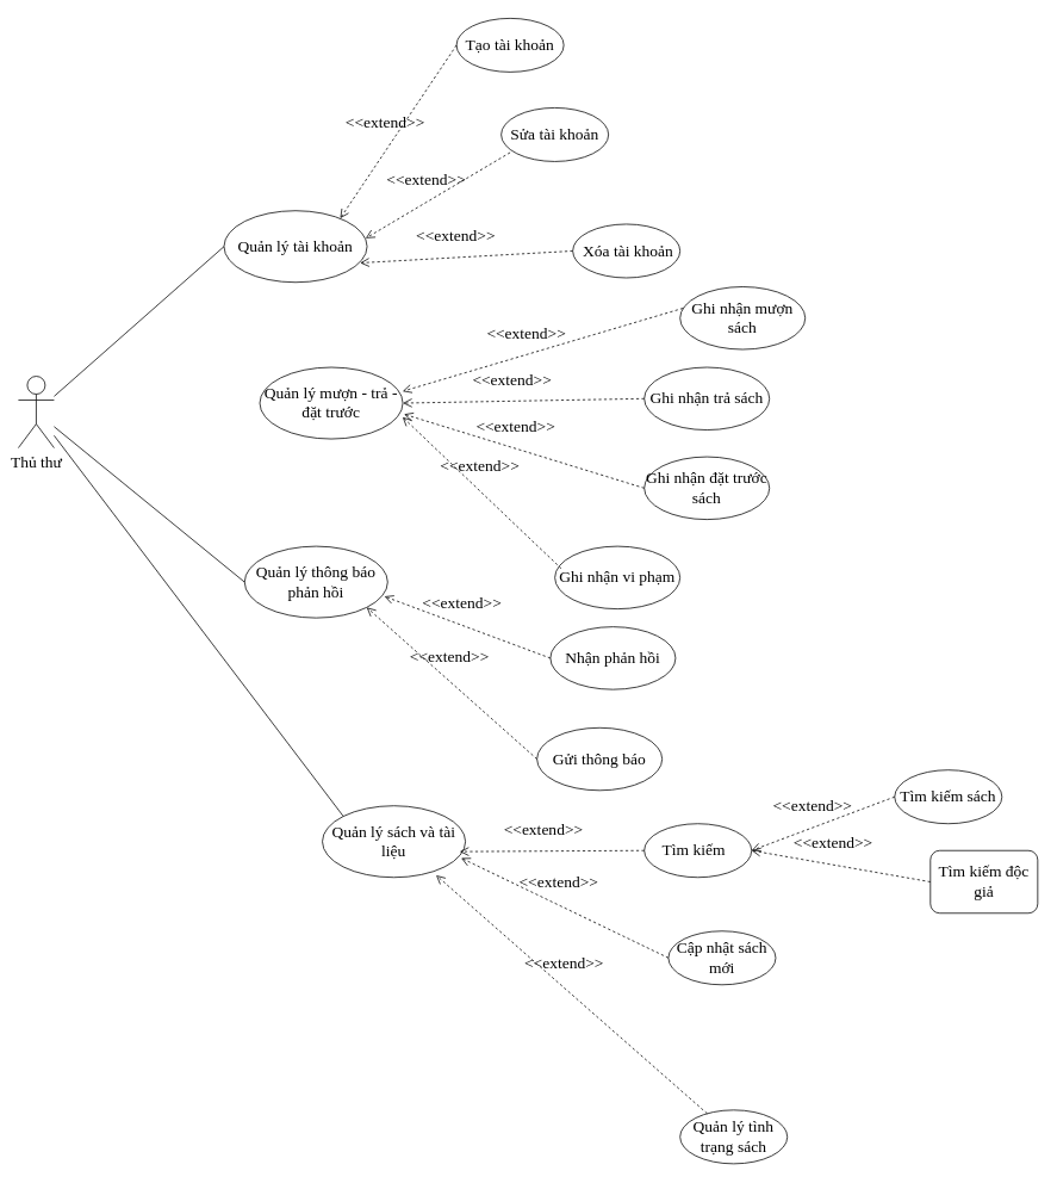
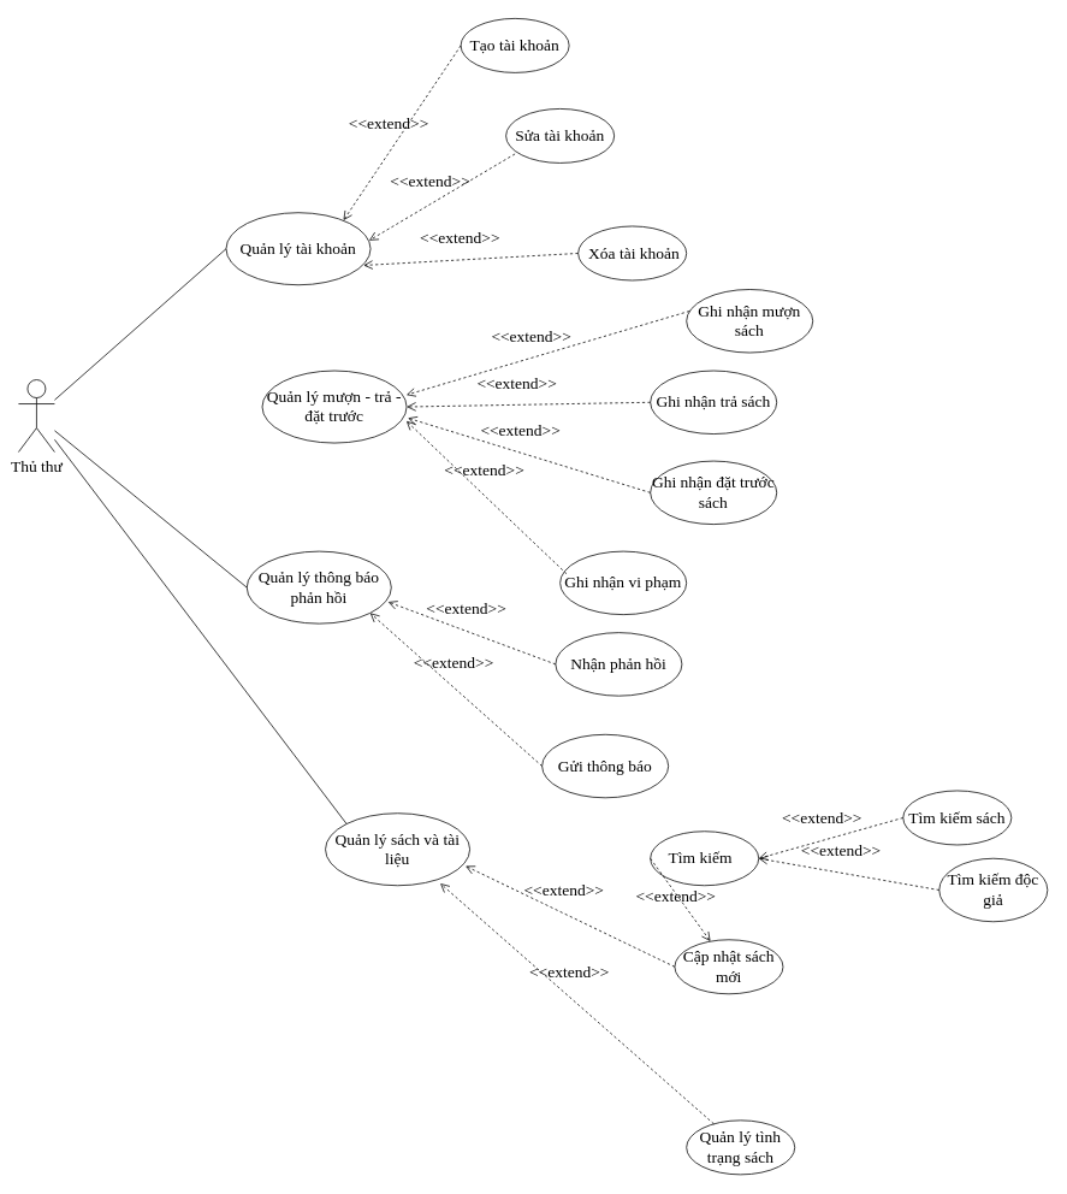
  <mxCell id="0" />
  <mxCell id="1" parent="0" />
  <mxCell id="2" value="&lt;font style=&quot;font-size: 18px;&quot; face=&quot;Times New Roman&quot;&gt;Thủ thư&lt;/font&gt;" style="shape=umlActor;verticalLabelPosition=bottom;verticalAlign=top;html=1;outlineConnect=0;" vertex="1" parent="1"><mxGeometry y="420" width="40" height="80" as="geometry" x="20" /></mxCell>
  <mxCell id="3" value="&lt;font style=&quot;font-size: 18px;&quot; face=&quot;Times New Roman&quot;&gt;Quản lý tài khoản&lt;/font&gt;" style="ellipse;whiteSpace=wrap;html=1;" vertex="1" parent="1"><mxGeometry x="250" y="235" width="160" height="80" as="geometry" /></mxCell>
  <mxCell id="4" value="&lt;font style=&quot;font-size: 18px;&quot; face=&quot;Times New Roman&quot;&gt;Tạo tài khoản&lt;/font&gt;" style="ellipse;whiteSpace=wrap;html=1;" vertex="1" parent="1"><mxGeometry x="510" y="20" width="120" height="60" as="geometry" /></mxCell>
  <mxCell id="5" value="&lt;font style=&quot;font-size: 18px;&quot; face=&quot;Times New Roman&quot;&gt;Sửa tài khoản&lt;/font&gt;" style="ellipse;whiteSpace=wrap;html=1;" vertex="1" parent="1"><mxGeometry x="560" y="120" width="120" height="60" as="geometry" /></mxCell>
  <mxCell id="6" value="&lt;font style=&quot;font-size: 18px;&quot; face=&quot;Times New Roman&quot;&gt;&amp;nbsp;Xóa tài khoản&lt;/font&gt;" style="ellipse;whiteSpace=wrap;html=1;" vertex="1" parent="1"><mxGeometry x="640" y="250" width="120" height="60" as="geometry" /></mxCell>
  <mxCell id="7" value="&lt;font style=&quot;font-size: 18px;&quot; face=&quot;Times New Roman&quot;&gt;&amp;lt;&amp;lt;extend&amp;gt;&amp;gt;&lt;/font&gt;" style="endArrow=open;startArrow=none;endFill=0;startFill=0;endSize=8;html=1;verticalAlign=bottom;dashed=1;labelBackgroundColor=none;rounded=0;exitX=0;exitY=0.5;exitDx=0;exitDy=0;entryX=0.812;entryY=0.107;entryDx=0;entryDy=0;entryPerimeter=0;" edge="1" parent="1" source="4" target="3"><mxGeometry x="0.099" y="-10" width="160" relative="1" as="geometry"><mxPoint x="240" y="80" as="sourcePoint" /><mxPoint x="360" y="170" as="targetPoint" /><mxPoint as="offset" /></mxGeometry></mxCell>
  <mxCell id="8" value="&lt;font style=&quot;font-size: 18px;&quot; face=&quot;Times New Roman&quot;&gt;&amp;lt;&amp;lt;extend&amp;gt;&amp;gt;&lt;/font&gt;" style="endArrow=open;startArrow=none;endFill=0;startFill=0;endSize=8;html=1;verticalAlign=bottom;dashed=1;labelBackgroundColor=none;rounded=0;exitX=0.083;exitY=0.833;exitDx=0;exitDy=0;entryX=0.99;entryY=0.385;entryDx=0;entryDy=0;entryPerimeter=0;exitPerimeter=0;" edge="1" parent="1" source="5" target="3"><mxGeometry x="0.099" y="-10" width="160" relative="1" as="geometry"><mxPoint x="434" y="310" as="sourcePoint" /><mxPoint x="360" y="499" as="targetPoint" /><mxPoint as="offset" /></mxGeometry></mxCell>
  <mxCell id="9" value="&lt;font style=&quot;font-size: 18px;&quot; face=&quot;Times New Roman&quot;&gt;&amp;lt;&amp;lt;extend&amp;gt;&amp;gt;&lt;/font&gt;" style="endArrow=open;startArrow=none;endFill=0;startFill=0;endSize=8;html=1;verticalAlign=bottom;dashed=1;labelBackgroundColor=none;rounded=0;exitX=0;exitY=0.5;exitDx=0;exitDy=0;entryX=0.951;entryY=0.729;entryDx=0;entryDy=0;entryPerimeter=0;" edge="1" parent="1" source="6" target="3"><mxGeometry x="0.099" y="-10" width="160" relative="1" as="geometry"><mxPoint x="594" y="300" as="sourcePoint" /><mxPoint x="520" y="489" as="targetPoint" /><mxPoint as="offset" /></mxGeometry></mxCell>
  <mxCell id="10" value="" style="endArrow=none;html=1;rounded=0;entryX=0;entryY=0.5;entryDx=0;entryDy=0;" edge="1" parent="1" source="2" target="3"><mxGeometry width="50" height="50" relative="1" as="geometry"><mxPoint x="410" y="400" as="sourcePoint" /><mxPoint x="460" y="350" as="targetPoint" /></mxGeometry></mxCell>
  <mxCell id="11" value="&lt;font face=&quot;Times New Roman&quot;&gt;&lt;span style=&quot;font-size: 18px;&quot;&gt;Quản lý mượn - trả - đặt trước&lt;/span&gt;&lt;/font&gt;" style="ellipse;whiteSpace=wrap;html=1;" vertex="1" parent="1"><mxGeometry x="290" y="410" width="160" height="80" as="geometry" /></mxCell>
  <mxCell id="12" value="&lt;font style=&quot;font-size: 18px;&quot; face=&quot;Times New Roman&quot;&gt;Quản lý sách và tài liệu&lt;/font&gt;" style="ellipse;whiteSpace=wrap;html=1;" vertex="1" parent="1"><mxGeometry x="360" y="900" width="160" height="80" as="geometry" /></mxCell>
  <mxCell id="13" value="&lt;font face=&quot;Times New Roman&quot;&gt;&lt;span style=&quot;font-size: 18px;&quot;&gt;Quản lý thông báo phản hồi&lt;/span&gt;&lt;/font&gt;" style="ellipse;whiteSpace=wrap;html=1;" vertex="1" parent="1"><mxGeometry x="273" y="610" width="160" height="80" as="geometry" /></mxCell>
  <mxCell id="14" value="" style="endArrow=none;html=1;rounded=0;entryX=0;entryY=0.5;entryDx=0;entryDy=0;" edge="1" parent="1" source="2" target="13"><mxGeometry width="50" height="50" relative="1" as="geometry"><mxPoint x="410" y="500" as="sourcePoint" /><mxPoint x="460" y="450" as="targetPoint" /></mxGeometry></mxCell>
  <mxCell id="15" value="" style="endArrow=none;html=1;rounded=0;entryX=0;entryY=0;entryDx=0;entryDy=0;" edge="1" parent="1" source="2" target="12"><mxGeometry width="50" height="50" relative="1" as="geometry"><mxPoint x="410" y="500" as="sourcePoint" /><mxPoint x="460" y="450" as="targetPoint" /></mxGeometry></mxCell>
  <mxCell id="16" value="&lt;font face=&quot;Times New Roman&quot;&gt;&lt;span style=&quot;font-size: 18px;&quot;&gt;Tìm kiếm&amp;nbsp;&amp;nbsp;&lt;/span&gt;&lt;/font&gt;" style="ellipse;whiteSpace=wrap;html=1;" vertex="1" parent="1"><mxGeometry x="720" y="920" width="120" height="60" as="geometry" /></mxCell>
- <mxCell id="17" value="&lt;font style=&quot;font-size: 18px;&quot; face=&quot;Times New Roman&quot;&gt;&amp;lt;&amp;lt;extend&amp;gt;&amp;gt;&lt;/font&gt;" style="endArrow=open;startArrow=none;endFill=0;startFill=0;endSize=8;html=1;verticalAlign=bottom;dashed=1;labelBackgroundColor=none;rounded=0;exitX=0;exitY=0.5;exitDx=0;exitDy=0;entryX=0.96;entryY=0.64;entryDx=0;entryDy=0;entryPerimeter=0;" edge="1" parent="1" source="16" target="12"><mxGeometry x="0.099" y="-10" width="160" relative="1" as="geometry"><mxPoint x="557.92" y="878" as="sourcePoint" /><mxPoint x="350" y="870" as="targetPoint" /><mxPoint as="offset" /></mxGeometry></mxCell>
+ <mxCell id="17" value="&lt;font style=&quot;font-size: 18px;&quot; face=&quot;Times New Roman&quot;&gt;&amp;lt;&amp;lt;extend&amp;gt;&amp;gt;&lt;/font&gt;" style="endArrow=open;startArrow=none;endFill=0;startFill=0;endSize=8;html=1;verticalAlign=bottom;dashed=1;labelBackgroundColor=none;rounded=0;exitX=0;exitY=0.5;exitDx=0;exitDy=0;" edge="1" parent="1" source="16" target="18"><mxGeometry x="0.099" y="-10" width="160" relative="1" as="geometry"><mxPoint x="557.92" y="878" as="sourcePoint" /><mxPoint x="350" y="870" as="targetPoint" /><mxPoint as="offset" /></mxGeometry></mxCell>
  <mxCell id="18" value="&lt;font face=&quot;Times New Roman&quot;&gt;&lt;span style=&quot;font-size: 18px;&quot;&gt;Cập nhật sách mới&lt;/span&gt;&lt;/font&gt;" style="ellipse;whiteSpace=wrap;html=1;" vertex="1" parent="1"><mxGeometry x="747" y="1040" width="120" height="60" as="geometry" /></mxCell>
  <mxCell id="19" value="&lt;font face=&quot;Times New Roman&quot;&gt;&lt;span style=&quot;font-size: 18px;&quot;&gt;Quản lý tình trạng sách&lt;/span&gt;&lt;/font&gt;" style="ellipse;whiteSpace=wrap;html=1;" vertex="1" parent="1"><mxGeometry x="760" y="1240" width="120" height="60" as="geometry" /></mxCell>
  <mxCell id="20" value="&lt;font style=&quot;font-size: 18px;&quot; face=&quot;Times New Roman&quot;&gt;&amp;lt;&amp;lt;extend&amp;gt;&amp;gt;&lt;/font&gt;" style="endArrow=open;startArrow=none;endFill=0;startFill=0;endSize=8;html=1;verticalAlign=bottom;dashed=1;labelBackgroundColor=none;rounded=0;exitX=0;exitY=0.5;exitDx=0;exitDy=0;entryX=0.97;entryY=0.73;entryDx=0;entryDy=0;entryPerimeter=0;" edge="1" parent="1" source="18" target="12"><mxGeometry x="0.099" y="-10" width="160" relative="1" as="geometry"><mxPoint x="466" y="989" as="sourcePoint" /><mxPoint x="260" y="930" as="targetPoint" /><mxPoint as="offset" /></mxGeometry></mxCell>
  <mxCell id="21" value="&lt;font style=&quot;font-size: 18px;&quot; face=&quot;Times New Roman&quot;&gt;&amp;lt;&amp;lt;extend&amp;gt;&amp;gt;&lt;/font&gt;" style="endArrow=open;startArrow=none;endFill=0;startFill=0;endSize=8;html=1;verticalAlign=bottom;dashed=1;labelBackgroundColor=none;rounded=0;entryX=0.795;entryY=0.97;entryDx=0;entryDy=0;entryPerimeter=0;" edge="1" parent="1" source="19" target="12"><mxGeometry x="0.099" y="-10" width="160" relative="1" as="geometry"><mxPoint x="396" y="1069" as="sourcePoint" /><mxPoint x="190" y="1010" as="targetPoint" /><mxPoint as="offset" /></mxGeometry></mxCell>
  <mxCell id="22" value="&lt;font face=&quot;Times New Roman&quot;&gt;&lt;span style=&quot;font-size: 18px;&quot;&gt;Ghi nhận mượn sách&lt;/span&gt;&lt;/font&gt;" style="ellipse;whiteSpace=wrap;html=1;" vertex="1" parent="1"><mxGeometry x="760" y="320" width="140" height="70" as="geometry" /></mxCell>
  <mxCell id="23" value="&lt;font face=&quot;Times New Roman&quot;&gt;&lt;span style=&quot;font-size: 18px;&quot;&gt;Ghi nhận trả sách&lt;/span&gt;&lt;/font&gt;" style="ellipse;whiteSpace=wrap;html=1;" vertex="1" parent="1"><mxGeometry x="720" y="410" width="140" height="70" as="geometry" /></mxCell>
  <mxCell id="24" value="&lt;font face=&quot;Times New Roman&quot;&gt;&lt;span style=&quot;font-size: 18px;&quot;&gt;Ghi nhận vi phạm&lt;/span&gt;&lt;/font&gt;" style="ellipse;whiteSpace=wrap;html=1;" vertex="1" parent="1"><mxGeometry x="620" y="610" width="140" height="70" as="geometry" /></mxCell>
  <mxCell id="25" value="&lt;font style=&quot;font-size: 18px;&quot; face=&quot;Times New Roman&quot;&gt;&amp;lt;&amp;lt;extend&amp;gt;&amp;gt;&lt;/font&gt;" style="endArrow=open;startArrow=none;endFill=0;startFill=0;endSize=8;html=1;verticalAlign=bottom;dashed=1;labelBackgroundColor=none;rounded=0;exitX=0.023;exitY=0.343;exitDx=0;exitDy=0;entryX=0.998;entryY=0.335;entryDx=0;entryDy=0;entryPerimeter=0;exitPerimeter=0;" edge="1" parent="1" source="22" target="11"><mxGeometry x="0.099" y="-10" width="160" relative="1" as="geometry"><mxPoint x="818" y="322" as="sourcePoint" /><mxPoint x="580" y="310" as="targetPoint" /><mxPoint as="offset" /></mxGeometry></mxCell>
  <mxCell id="26" value="&lt;font style=&quot;font-size: 18px;&quot; face=&quot;Times New Roman&quot;&gt;&amp;lt;&amp;lt;extend&amp;gt;&amp;gt;&lt;/font&gt;" style="endArrow=open;startArrow=none;endFill=0;startFill=0;endSize=8;html=1;verticalAlign=bottom;dashed=1;labelBackgroundColor=none;rounded=0;exitX=0;exitY=0.5;exitDx=0;exitDy=0;entryX=1;entryY=0.5;entryDx=0;entryDy=0;" edge="1" parent="1" source="23" target="11"><mxGeometry x="0.099" y="-10" width="160" relative="1" as="geometry"><mxPoint x="798" y="472" as="sourcePoint" /><mxPoint x="560" y="460" as="targetPoint" /><mxPoint as="offset" /></mxGeometry></mxCell>
  <mxCell id="27" value="&lt;font style=&quot;font-size: 18px;&quot; face=&quot;Times New Roman&quot;&gt;&amp;lt;&amp;lt;extend&amp;gt;&amp;gt;&lt;/font&gt;" style="endArrow=open;startArrow=none;endFill=0;startFill=0;endSize=8;html=1;verticalAlign=bottom;dashed=1;labelBackgroundColor=none;rounded=0;exitX=0.051;exitY=0.354;exitDx=0;exitDy=0;entryX=0.998;entryY=0.695;entryDx=0;entryDy=0;entryPerimeter=0;exitPerimeter=0;" edge="1" parent="1" source="24" target="11"><mxGeometry x="0.099" y="-10" width="160" relative="1" as="geometry"><mxPoint x="778" y="522" as="sourcePoint" /><mxPoint x="540" y="510" as="targetPoint" /><mxPoint as="offset" /><Array as="points"><mxPoint x="580" y="590" /></Array></mxGeometry></mxCell>
  <mxCell id="28" value="&lt;font face=&quot;Times New Roman&quot;&gt;&lt;span style=&quot;font-size: 18px;&quot;&gt;Ghi nhận đặt trước sách&lt;/span&gt;&lt;/font&gt;" style="ellipse;whiteSpace=wrap;html=1;" vertex="1" parent="1"><mxGeometry x="720" y="510" width="140" height="70" as="geometry" /></mxCell>
  <mxCell id="29" value="&lt;font style=&quot;font-size: 18px;&quot; face=&quot;Times New Roman&quot;&gt;&amp;lt;&amp;lt;extend&amp;gt;&amp;gt;&lt;/font&gt;" style="endArrow=open;startArrow=none;endFill=0;startFill=0;endSize=8;html=1;verticalAlign=bottom;dashed=1;labelBackgroundColor=none;rounded=0;exitX=0;exitY=0.5;exitDx=0;exitDy=0;entryX=1.008;entryY=0.655;entryDx=0;entryDy=0;entryPerimeter=0;" edge="1" parent="1" source="28" target="11"><mxGeometry x="0.099" y="-10" width="160" relative="1" as="geometry"><mxPoint x="960" y="450" as="sourcePoint" /><mxPoint x="690" y="455" as="targetPoint" /><mxPoint as="offset" /></mxGeometry></mxCell>
  <mxCell id="30" value="&lt;font face=&quot;Times New Roman&quot;&gt;&lt;span style=&quot;font-size: 18px;&quot;&gt;Nhận phản hồi&lt;/span&gt;&lt;/font&gt;" style="ellipse;whiteSpace=wrap;html=1;" vertex="1" parent="1"><mxGeometry x="615" y="700" width="140" height="70" as="geometry" /></mxCell>
  <mxCell id="31" value="&lt;font style=&quot;font-size: 18px;&quot; face=&quot;Times New Roman&quot;&gt;&amp;lt;&amp;lt;extend&amp;gt;&amp;gt;&lt;/font&gt;" style="endArrow=open;startArrow=none;endFill=0;startFill=0;endSize=8;html=1;verticalAlign=bottom;dashed=1;labelBackgroundColor=none;rounded=0;exitX=0;exitY=0.5;exitDx=0;exitDy=0;entryX=0.977;entryY=0.7;entryDx=0;entryDy=0;entryPerimeter=0;" edge="1" parent="1" source="30" target="13"><mxGeometry x="0.099" y="-10" width="160" relative="1" as="geometry"><mxPoint x="1007" y="804" as="sourcePoint" /><mxPoint x="390" y="675" as="targetPoint" /><mxPoint as="offset" /><Array as="points" /></mxGeometry></mxCell>
- <mxCell id="32" value="&lt;font face=&quot;Times New Roman&quot;&gt;&lt;span style=&quot;font-size: 18px;&quot;&gt;Tìm kiếm sách&lt;/span&gt;&lt;/font&gt;" style="ellipse;whiteSpace=wrap;html=1;" vertex="1" parent="1"><mxGeometry x="1000" y="860" width="120" height="60" as="geometry" /></mxCell>
- <mxCell id="33" value="&lt;font face=&quot;Times New Roman&quot;&gt;&lt;span style=&quot;font-size: 18px;&quot;&gt;Tìm kiếm độc giả&lt;/span&gt;&lt;/font&gt;" style="whiteSpace=wrap;html=1;rounded=1;" vertex="1" parent="1"><mxGeometry x="1040" y="950" width="120" height="70" as="geometry" /></mxCell>
+ <mxCell id="32" value="&lt;font face=&quot;Times New Roman&quot;&gt;&lt;span style=&quot;font-size: 18px;&quot;&gt;Tìm kiếm sách&lt;/span&gt;&lt;/font&gt;" style="ellipse;whiteSpace=wrap;html=1;" vertex="1" parent="1"><mxGeometry x="1000" y="875" width="120" height="60" as="geometry" /></mxCell>
+ <mxCell id="33" value="&lt;font face=&quot;Times New Roman&quot;&gt;&lt;span style=&quot;font-size: 18px;&quot;&gt;Tìm kiếm độc giả&lt;/span&gt;&lt;/font&gt;" style="ellipse;whiteSpace=wrap;html=1;" vertex="1" parent="1"><mxGeometry x="1040" y="950" width="120" height="70" as="geometry" /></mxCell>
  <mxCell id="34" value="&lt;font style=&quot;font-size: 18px;&quot; face=&quot;Times New Roman&quot;&gt;&amp;lt;&amp;lt;extend&amp;gt;&amp;gt;&lt;/font&gt;" style="endArrow=open;startArrow=none;endFill=0;startFill=0;endSize=8;html=1;verticalAlign=bottom;dashed=1;labelBackgroundColor=none;rounded=0;exitX=0;exitY=0.5;exitDx=0;exitDy=0;entryX=1;entryY=0.5;entryDx=0;entryDy=0;" edge="1" parent="1" source="32" target="16"><mxGeometry x="0.099" y="-10" width="160" relative="1" as="geometry"><mxPoint x="650" y="930" as="sourcePoint" /><mxPoint x="550" y="870" as="targetPoint" /><mxPoint as="offset" /><Array as="points" /></mxGeometry></mxCell>
  <mxCell id="35" value="&lt;font style=&quot;font-size: 18px;&quot; face=&quot;Times New Roman&quot;&gt;&amp;lt;&amp;lt;extend&amp;gt;&amp;gt;&lt;/font&gt;" style="endArrow=open;startArrow=none;endFill=0;startFill=0;endSize=8;html=1;verticalAlign=bottom;dashed=1;labelBackgroundColor=none;rounded=0;exitX=0;exitY=0.5;exitDx=0;exitDy=0;entryX=1;entryY=0.5;entryDx=0;entryDy=0;" edge="1" parent="1" source="33" target="16"><mxGeometry x="0.099" y="-10" width="160" relative="1" as="geometry"><mxPoint x="990" y="1060" as="sourcePoint" /><mxPoint x="890" y="1000" as="targetPoint" /><mxPoint as="offset" /><Array as="points" /></mxGeometry></mxCell>
  <mxCell id="36" value="&lt;font face=&quot;Times New Roman&quot;&gt;&lt;span style=&quot;font-size: 18px;&quot;&gt;Gửi thông báo&lt;/span&gt;&lt;/font&gt;" style="ellipse;whiteSpace=wrap;html=1;" vertex="1" parent="1"><mxGeometry x="600" y="812.8" width="140" height="70" as="geometry" /></mxCell>
  <mxCell id="37" value="&lt;font style=&quot;font-size: 18px;&quot; face=&quot;Times New Roman&quot;&gt;&amp;lt;&amp;lt;extend&amp;gt;&amp;gt;&lt;/font&gt;" style="endArrow=open;startArrow=none;endFill=0;startFill=0;endSize=8;html=1;verticalAlign=bottom;dashed=1;labelBackgroundColor=none;rounded=0;exitX=0;exitY=0.5;exitDx=0;exitDy=0;entryX=1;entryY=1;entryDx=0;entryDy=0;" edge="1" parent="1" source="36" target="13"><mxGeometry x="0.099" y="-10" width="160" relative="1" as="geometry"><mxPoint x="987" y="906.8" as="sourcePoint" /><mxPoint x="340.96" y="490" as="targetPoint" /><mxPoint as="offset" /><Array as="points" /></mxGeometry></mxCell>
